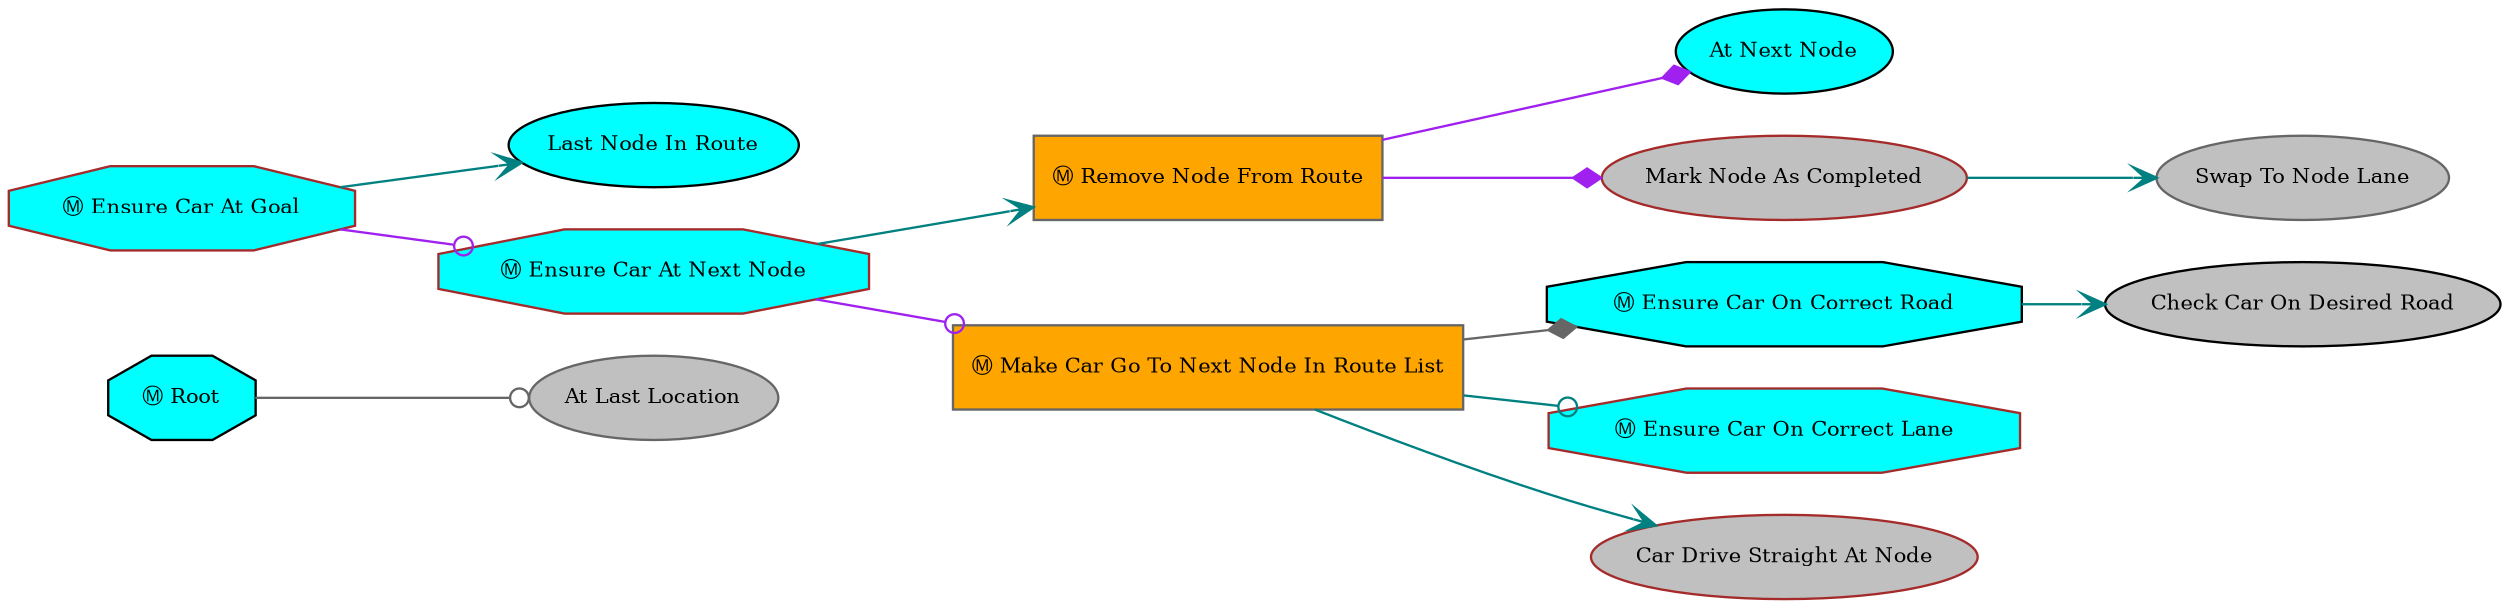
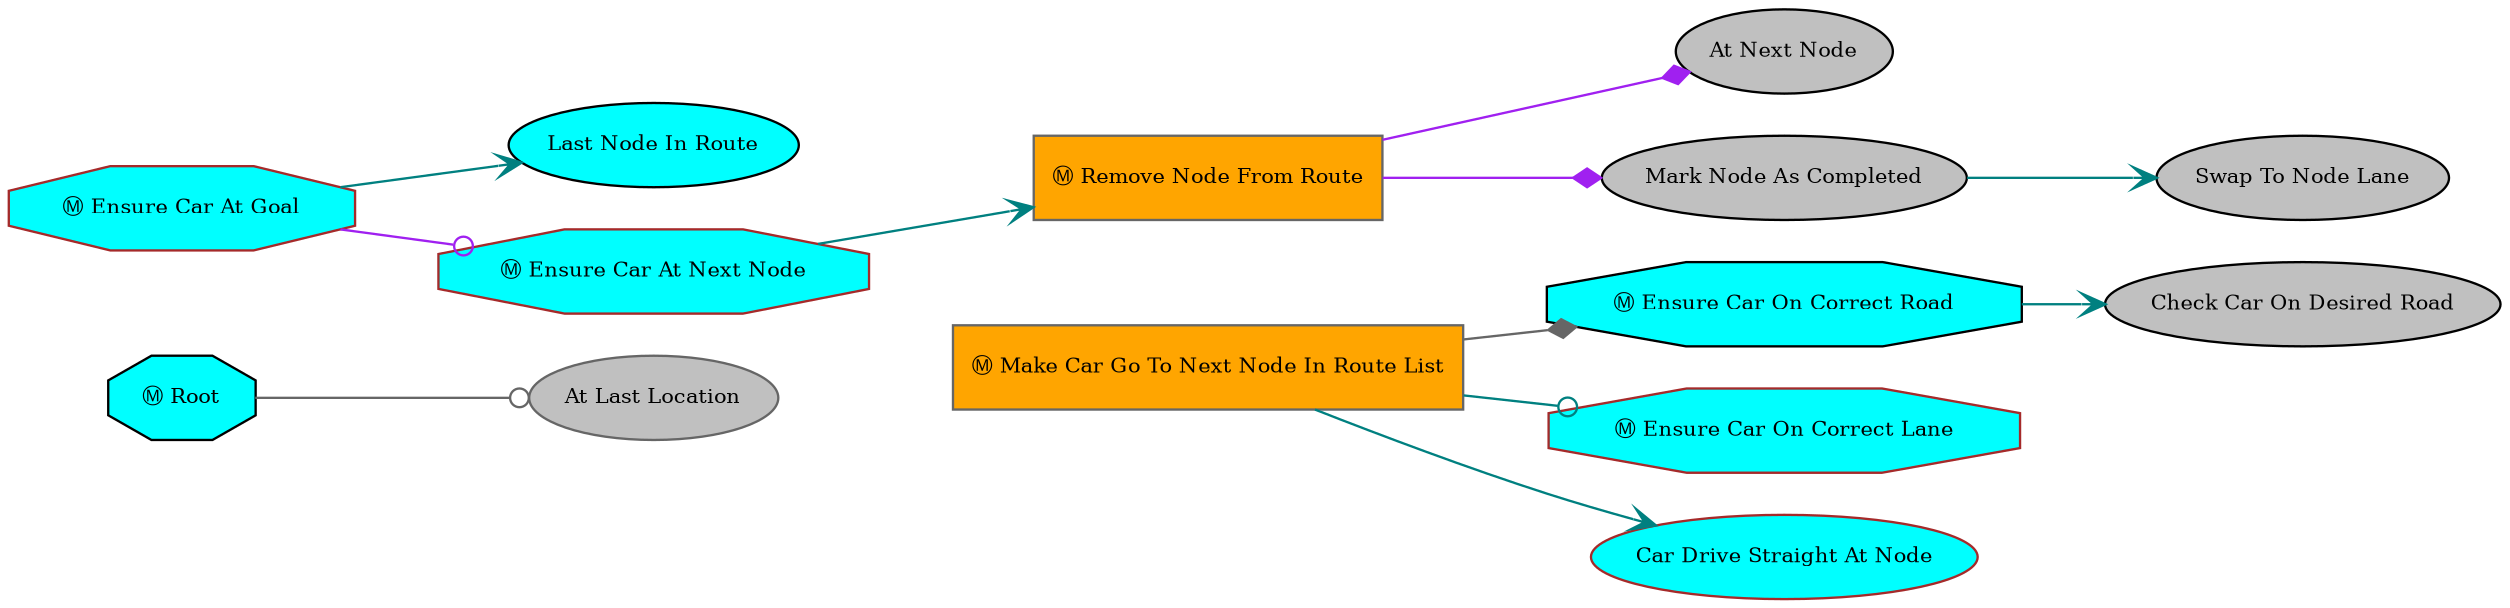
  digraph {
    fontname="times-roman"
    ordering=out
    rankdir=LR
    node [color=black fillcolor=cyan fontcolor=black fontname="times-roman" fontsize=9 shape=ellipse style=filled]
    edge [arrowhead=vee color=teal fontname="times-roman"]
    n1 [label="Ⓜ Root" shape=octagon]
    n2 [color=gray40 fillcolor=gray label="At Last Location"]
    n3 [color=brown label="Ⓜ Ensure Car At Goal" shape=octagon]
    n4 [label="Last Node In Route"]
    n5 [color=brown label="Ⓜ Ensure Car At Next Node" shape=octagon]
    n6 [color=gray40 fillcolor=orange label="Ⓜ Remove Node From Route" shape=box]
    n7 [color=gray40 fillcolor=orange label="Ⓜ Make Car Go To Next Node In Route List" shape=box]
-   n8 [label="At Next Node"]
-   n9 [color=brown fillcolor=gray label="Mark Node As Completed"]
+   n8 [fillcolor=gray label="At Next Node"]
+   n9 [fillcolor=gray label="Mark Node As Completed"]
    n10 [label="Ⓜ Ensure Car On Correct Road" shape=octagon]
    n11 [color=brown label="Ⓜ Ensure Car On Correct Lane" shape=octagon]
-   n12 [color=brown fillcolor=gray label="Car Drive Straight At Node"]
-   n13 [color=gray40 fillcolor=gray label="Swap To Node Lane"]
+   n12 [color=brown label="Car Drive Straight At Node"]
+   n13 [fillcolor=gray label="Swap To Node Lane"]
    n14 [fillcolor=gray label="Check Car On Desired Road"]
    n1 -> n2 [arrowhead=odot color=gray40]
    n3 -> n4
    n3 -> n5 [arrowhead=odot color=purple]
    n5 -> n6
-   n5 -> n7 [arrowhead=odot color=purple]
    n6 -> n8 [arrowhead=diamond color=purple]
    n6 -> n9 [arrowhead=diamond color=purple]
    n7 -> n10 [arrowhead=diamond color=gray40]
    n7 -> n11 [arrowhead=odot]
    n7 -> n12
    n9 -> n13
    n10 -> n14
  }
